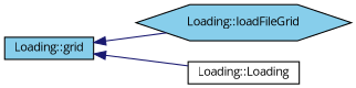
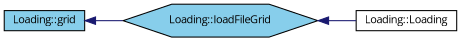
  digraph {
    fontname="Open Sans"
    rankdir=LR
    node [color=black fillcolor=skyblue fontname="Open Sans" fontsize=10 shape=box style=filled]
    edge [color=midnightblue dir=back fontname="Open Sans" fontsize=10 labelfontname=Helvetica labelfontsize=10 style=solid]
    n1 [fontcolor=black height=0.2 label="Loading::loadFileGrid" shape=hexagon width=0.4]
    n2 [height=0.2 label="Loading::grid" width=0.4]
    n3 [fillcolor=white height=0.2 label="Loading::Loading" width=0.4]
    n2 -> n1
-   n2 -> n3
+   n1 -> n3
  }
